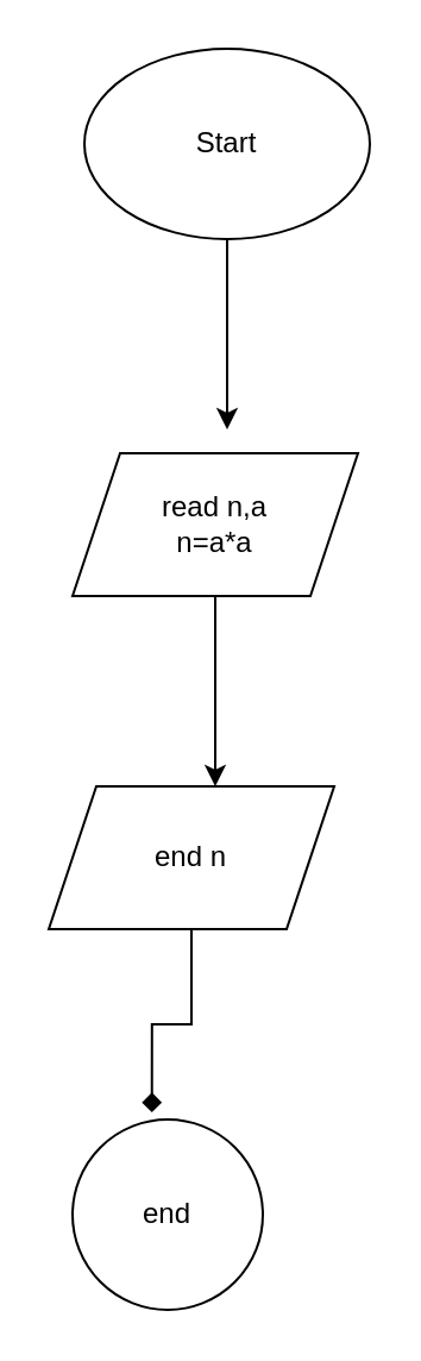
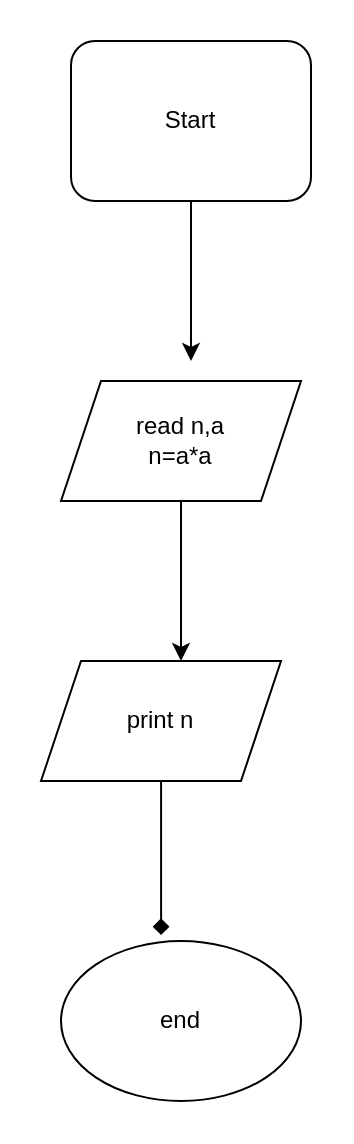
  <mxCell id="0" />
  <mxCell id="1" parent="0" />
  <mxCell id="2" style="edgeStyle=orthogonalEdgeStyle;rounded=0;orthogonalLoop=1;jettySize=auto;html=1;" edge="1" parent="1" source="3"><mxGeometry relative="1" as="geometry"><mxPoint x="95" y="180" as="targetPoint" /></mxGeometry></mxCell>
- <mxCell id="3" value="Start" style="ellipse;whiteSpace=wrap;html=1;" vertex="1" parent="1"><mxGeometry x="35" y="20" width="120" height="80" as="geometry" /></mxCell>
+ <mxCell id="3" value="Start" style="whiteSpace=wrap;html=1;rounded=1;" vertex="1" parent="1"><mxGeometry x="35" y="20" width="120" height="80" as="geometry" /></mxCell>
  <mxCell id="4" style="edgeStyle=orthogonalEdgeStyle;rounded=0;orthogonalLoop=1;jettySize=auto;html=1;" edge="1" parent="1" source="5"><mxGeometry relative="1" as="geometry"><mxPoint x="90" y="330" as="targetPoint" /></mxGeometry></mxCell>
  <mxCell id="5" value="read n,a&lt;br&gt;n=a*a" style="shape=parallelogram;perimeter=parallelogramPerimeter;whiteSpace=wrap;html=1;fixedSize=1;" vertex="1" parent="1"><mxGeometry x="30" y="190" width="120" height="60" as="geometry" /></mxCell>
  <mxCell id="6" style="edgeStyle=orthogonalEdgeStyle;rounded=0;orthogonalLoop=1;jettySize=auto;html=1;entryX=0.417;entryY=-0.037;entryDx=0;entryDy=0;entryPerimeter=0;endArrow=diamond;" edge="1" parent="1" source="7" target="8"><mxGeometry relative="1" as="geometry" /></mxCell>
- <mxCell id="7" value="end n" style="shape=parallelogram;perimeter=parallelogramPerimeter;whiteSpace=wrap;html=1;fixedSize=1;" vertex="1" parent="1"><mxGeometry x="20" y="330" width="120" height="60" as="geometry" /></mxCell>
- <mxCell id="8" value="end" style="ellipse;whiteSpace=wrap;html=1;" vertex="1" parent="1"><mxGeometry x="30" y="470" width="80" height="80" as="geometry" /></mxCell>
+ <mxCell id="7" value="print n" style="shape=parallelogram;perimeter=parallelogramPerimeter;whiteSpace=wrap;html=1;fixedSize=1;" vertex="1" parent="1"><mxGeometry x="20" y="330" width="120" height="60" as="geometry" /></mxCell>
+ <mxCell id="8" value="end" style="ellipse;whiteSpace=wrap;html=1;" vertex="1" parent="1"><mxGeometry x="30" y="470" width="120" height="80" as="geometry" /></mxCell>
